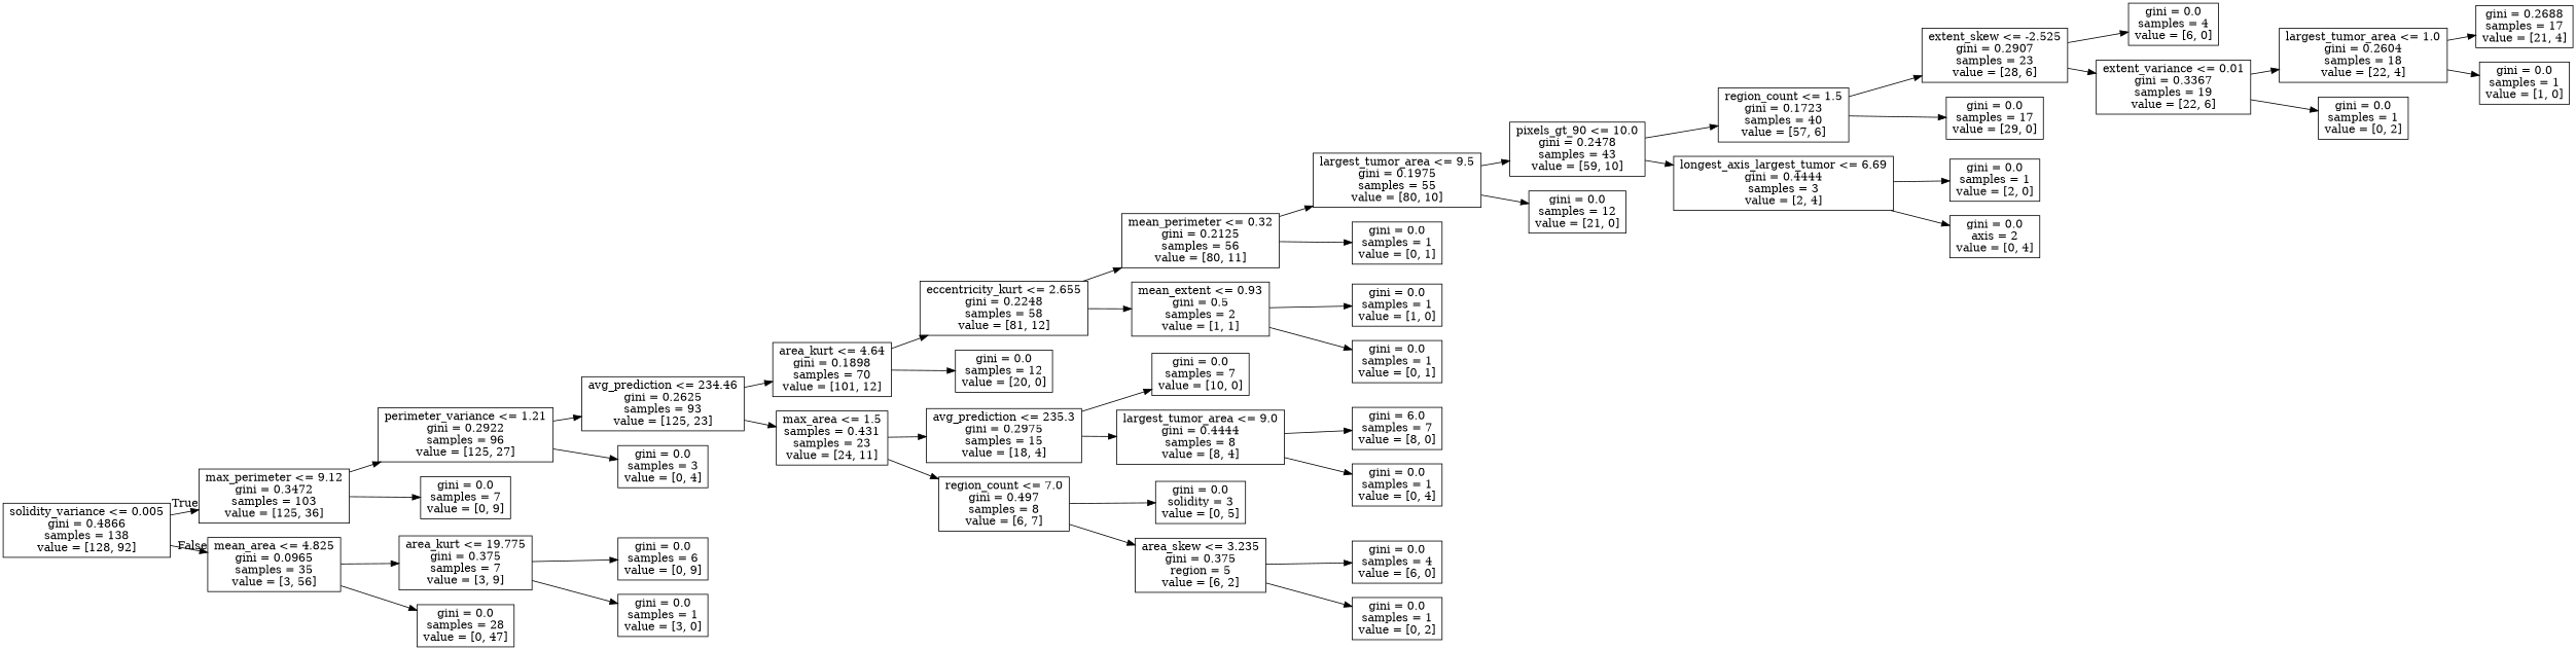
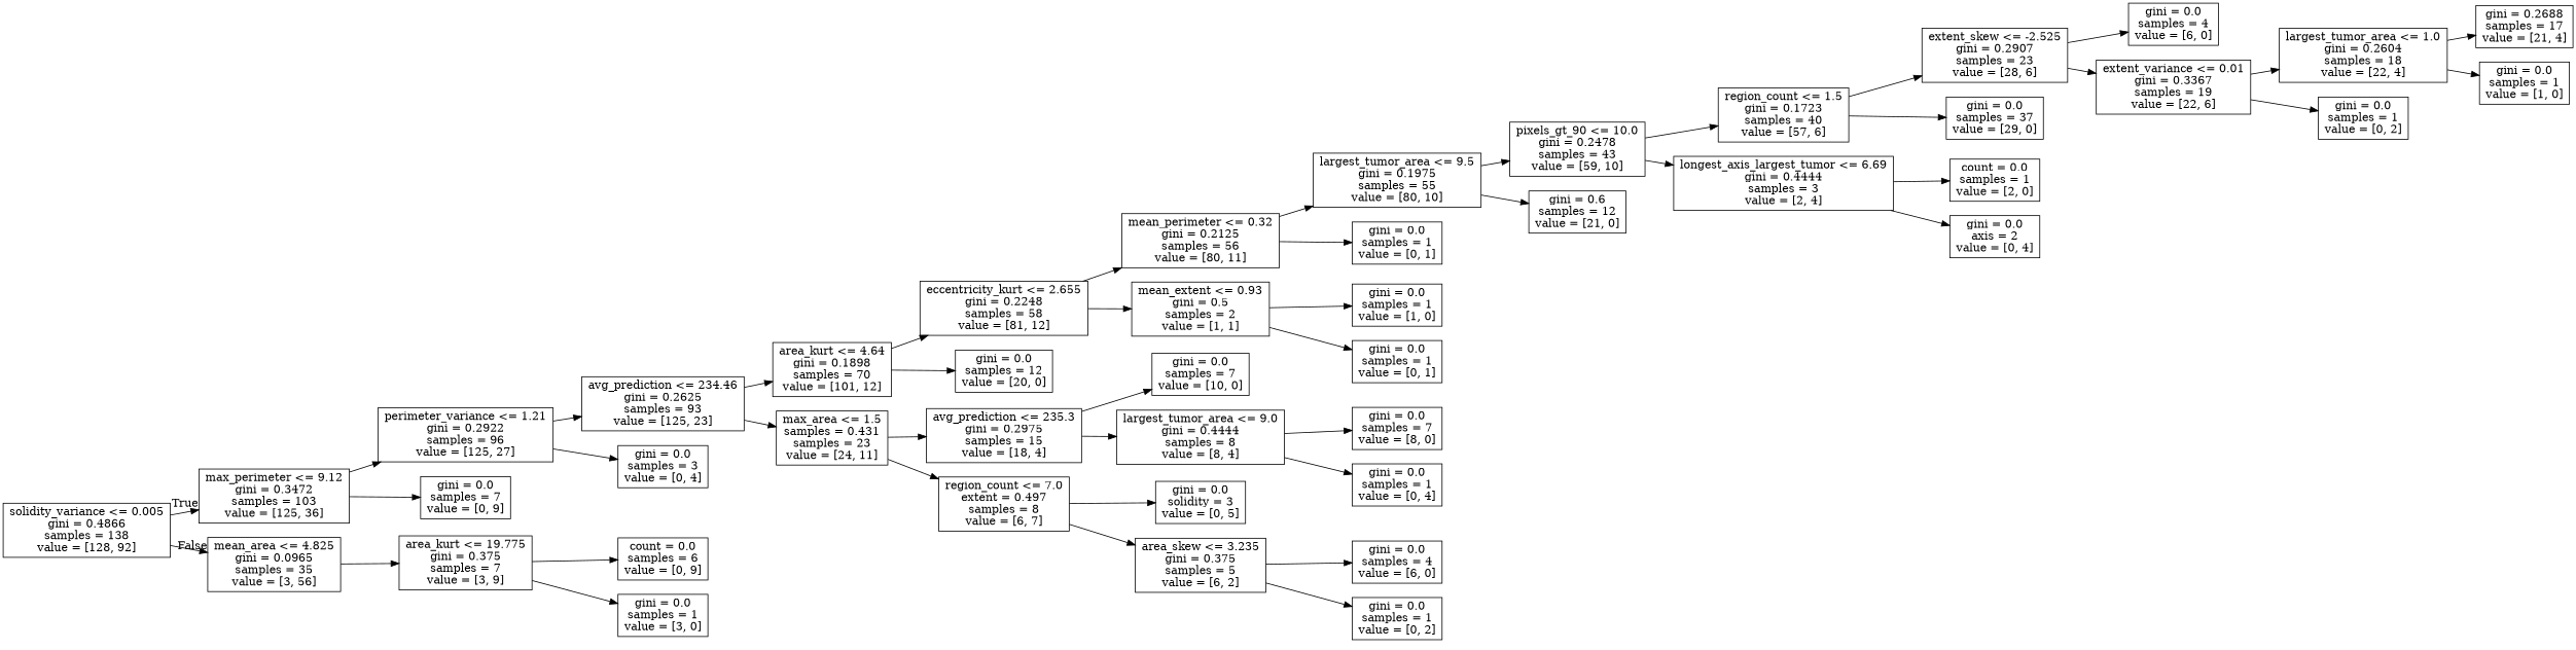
  digraph {
    rankdir=LR
    node [shape=box]
    n1 [label="solidity_variance <= 0.005\ngini = 0.4866\nsamples = 138\nvalue = [128, 92]"]
    n2 [label="max_perimeter <= 9.12\ngini = 0.3472\nsamples = 103\nvalue = [125, 36]"]
    n3 [label="mean_area <= 4.825\ngini = 0.0965\nsamples = 35\nvalue = [3, 56]"]
    n4 [label="perimeter_variance <= 1.21\ngini = 0.2922\nsamples = 96\nvalue = [125, 27]"]
    n5 [label="gini = 0.0\nsamples = 7\nvalue = [0, 9]"]
    n6 [label="area_kurt <= 19.775\ngini = 0.375\nsamples = 7\nvalue = [3, 9]"]
-   n7 [label="gini = 0.0\nsamples = 28\nvalue = [0, 47]"]
    n8 [label="avg_prediction <= 234.46\ngini = 0.2625\nsamples = 93\nvalue = [125, 23]"]
    n9 [label="gini = 0.0\nsamples = 3\nvalue = [0, 4]"]
    n10 [label="area_kurt <= 4.64\ngini = 0.1898\nsamples = 70\nvalue = [101, 12]"]
    n11 [label="max_area <= 1.5\nsamples = 0.431\nsamples = 23\nvalue = [24, 11]"]
    n12 [label="eccentricity_kurt <= 2.655\ngini = 0.2248\nsamples = 58\nvalue = [81, 12]"]
    n13 [label="gini = 0.0\nsamples = 12\nvalue = [20, 0]"]
    n14 [label="avg_prediction <= 235.3\ngini = 0.2975\nsamples = 15\nvalue = [18, 4]"]
-   n15 [label="region_count <= 7.0\ngini = 0.497\nsamples = 8\nvalue = [6, 7]"]
+   n15 [label="region_count <= 7.0\nextent = 0.497\nsamples = 8\nvalue = [6, 7]"]
    n16 [label="mean_perimeter <= 0.32\ngini = 0.2125\nsamples = 56\nvalue = [80, 11]"]
    n17 [label="mean_extent <= 0.93\ngini = 0.5\nsamples = 2\nvalue = [1, 1]"]
    n18 [label="largest_tumor_area <= 9.5\ngini = 0.1975\nsamples = 55\nvalue = [80, 10]"]
    n19 [label="gini = 0.0\nsamples = 1\nvalue = [0, 1]"]
    n20 [label="gini = 0.0\nsamples = 1\nvalue = [1, 0]"]
    n21 [label="gini = 0.0\nsamples = 1\nvalue = [0, 1]"]
    n22 [label="pixels_gt_90 <= 10.0\ngini = 0.2478\nsamples = 43\nvalue = [59, 10]"]
-   n23 [label="gini = 0.0\nsamples = 12\nvalue = [21, 0]"]
+   n23 [label="gini = 0.6\nsamples = 12\nvalue = [21, 0]"]
    n24 [label="region_count <= 1.5\ngini = 0.1723\nsamples = 40\nvalue = [57, 6]"]
    n25 [label="longest_axis_largest_tumor <= 6.69\ngini = 0.4444\nsamples = 3\nvalue = [2, 4]"]
    n26 [label="extent_skew <= -2.525\ngini = 0.2907\nsamples = 23\nvalue = [28, 6]"]
-   n27 [label="gini = 0.0\nsamples = 17\nvalue = [29, 0]"]
-   n28 [label="gini = 0.0\nsamples = 1\nvalue = [2, 0]"]
+   n27 [label="gini = 0.0\nsamples = 37\nvalue = [29, 0]"]
+   n28 [label="count = 0.0\nsamples = 1\nvalue = [2, 0]"]
    n29 [label="gini = 0.0\naxis = 2\nvalue = [0, 4]"]
    n30 [label="gini = 0.0\nsamples = 4\nvalue = [6, 0]"]
    n31 [label="extent_variance <= 0.01\ngini = 0.3367\nsamples = 19\nvalue = [22, 6]"]
    n32 [label="largest_tumor_area <= 1.0\ngini = 0.2604\nsamples = 18\nvalue = [22, 4]"]
    n33 [label="gini = 0.0\nsamples = 1\nvalue = [0, 2]"]
    n34 [label="gini = 0.2688\nsamples = 17\nvalue = [21, 4]"]
    n35 [label="gini = 0.0\nsamples = 1\nvalue = [1, 0]"]
    n36 [label="gini = 0.0\nsamples = 7\nvalue = [10, 0]"]
    n37 [label="largest_tumor_area <= 9.0\ngini = 0.4444\nsamples = 8\nvalue = [8, 4]"]
    n38 [label="gini = 0.0\nsolidity = 3\nvalue = [0, 5]"]
-   n39 [label="area_skew <= 3.235\ngini = 0.375\nregion = 5\nvalue = [6, 2]"]
-   n40 [label="gini = 6.0\nsamples = 7\nvalue = [8, 0]"]
+   n39 [label="area_skew <= 3.235\ngini = 0.375\nsamples = 5\nvalue = [6, 2]"]
+   n40 [label="gini = 0.0\nsamples = 7\nvalue = [8, 0]"]
    n41 [label="gini = 0.0\nsamples = 1\nvalue = [0, 4]"]
    n42 [label="gini = 0.0\nsamples = 4\nvalue = [6, 0]"]
    n43 [label="gini = 0.0\nsamples = 1\nvalue = [0, 2]"]
-   n44 [label="gini = 0.0\nsamples = 6\nvalue = [0, 9]"]
+   n44 [label="count = 0.0\nsamples = 6\nvalue = [0, 9]"]
    n45 [label="gini = 0.0\nsamples = 1\nvalue = [3, 0]"]
    n1 -> n2 [headlabel=True labelangle=45 labeldistance=2.5]
    n1 -> n3 [headlabel=False labelangle=-45 labeldistance=2.5]
    n2 -> n4
    n2 -> n5
    n3 -> n6
-   n3 -> n7
    n4 -> n8
    n4 -> n9
    n6 -> n44
    n6 -> n45
    n8 -> n10
    n8 -> n11
    n10 -> n12
    n10 -> n13
    n11 -> n14
    n11 -> n15
    n12 -> n16
    n12 -> n17
    n14 -> n36
    n14 -> n37
    n15 -> n38
    n15 -> n39
    n16 -> n18
    n16 -> n19
    n17 -> n20
    n17 -> n21
    n18 -> n22
    n18 -> n23
    n22 -> n24
    n22 -> n25
    n24 -> n26
    n24 -> n27
    n25 -> n28
    n25 -> n29
    n26 -> n30
    n26 -> n31
    n31 -> n32
    n31 -> n33
    n32 -> n34
    n32 -> n35
    n37 -> n40
    n37 -> n41
    n39 -> n42
    n39 -> n43
  }
